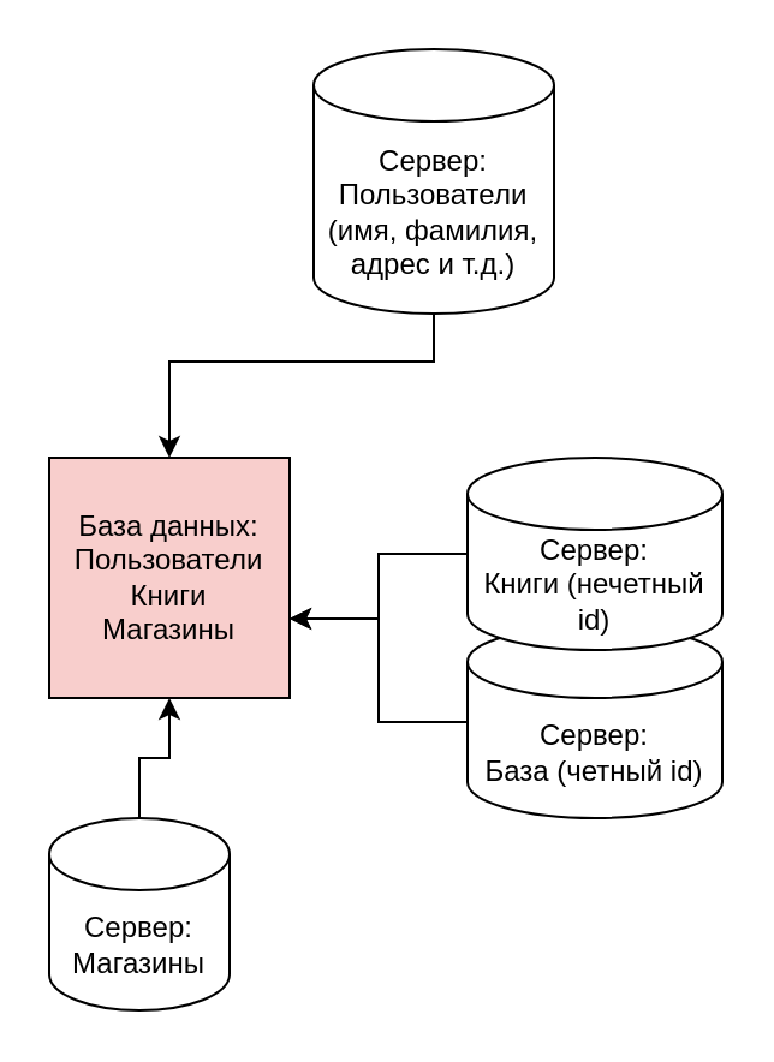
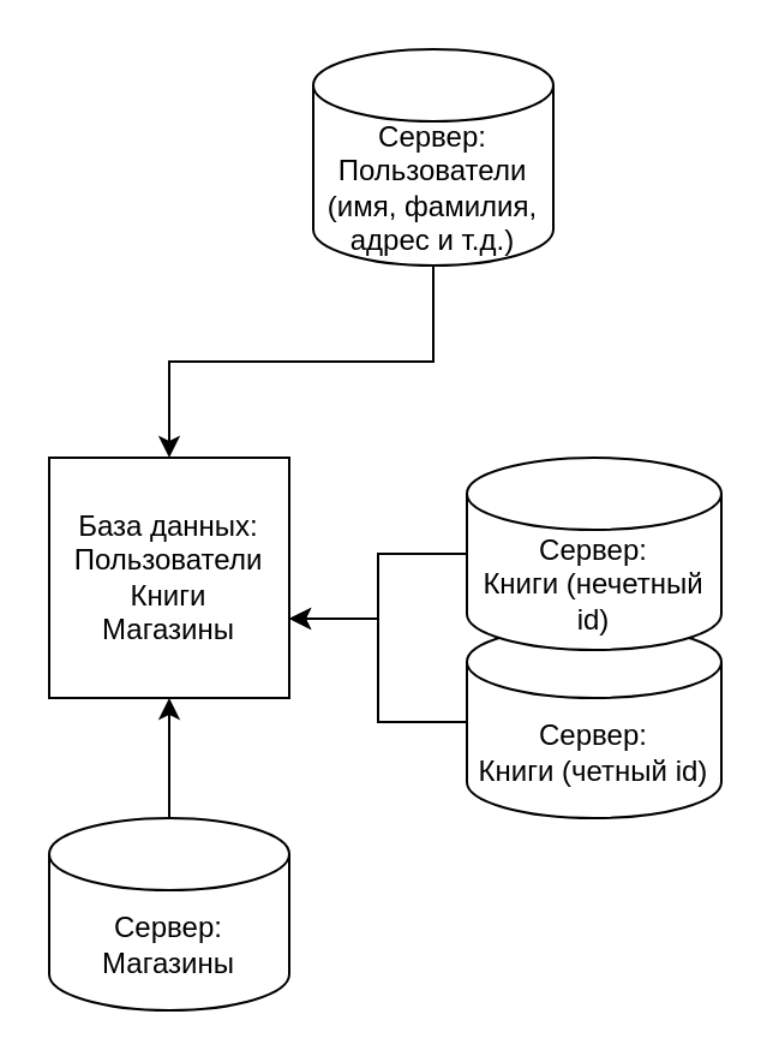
  <mxCell id="0" />
  <mxCell id="1" parent="0" />
- <mxCell id="2" value="База данных:&lt;br&gt;Пользователи&lt;br&gt;Книги&lt;br&gt;Магазины" style="whiteSpace=wrap;html=1;aspect=fixed;fillColor=#f8cecc;" vertex="1" parent="1"><mxGeometry x="20" y="190" width="100" height="100" as="geometry" /></mxCell>
+ <mxCell id="2" value="База данных:&lt;br&gt;Пользователи&lt;br&gt;Книги&lt;br&gt;Магазины" style="whiteSpace=wrap;html=1;aspect=fixed;" vertex="1" parent="1"><mxGeometry x="20" y="190" width="100" height="100" as="geometry" /></mxCell>
  <mxCell id="3" style="edgeStyle=orthogonalEdgeStyle;rounded=0;orthogonalLoop=1;jettySize=auto;html=1;entryX=0.5;entryY=1;entryDx=0;entryDy=0;" edge="1" parent="1" source="4" target="2"><mxGeometry relative="1" as="geometry" /></mxCell>
- <mxCell id="4" value="Сервер:&lt;br&gt;Магазины" style="shape=cylinder3;whiteSpace=wrap;html=1;boundedLbl=1;backgroundOutline=1;size=15;" vertex="1" parent="1"><mxGeometry x="20" y="340" width="75" height="80" as="geometry" /></mxCell>
+ <mxCell id="4" value="Сервер:&lt;br&gt;Магазины" style="shape=cylinder3;whiteSpace=wrap;html=1;boundedLbl=1;backgroundOutline=1;size=15;" vertex="1" parent="1"><mxGeometry x="20" y="340" width="100" height="80" as="geometry" /></mxCell>
  <mxCell id="5" style="edgeStyle=orthogonalEdgeStyle;rounded=0;orthogonalLoop=1;jettySize=auto;html=1;" edge="1" parent="1" source="6"><mxGeometry relative="1" as="geometry"><mxPoint x="120" y="257" as="targetPoint" /><Array as="points"><mxPoint x="157" y="300" /><mxPoint x="157" y="257" /></Array></mxGeometry></mxCell>
- <mxCell id="6" value="Сервер:&lt;br&gt;База (четный id)" style="shape=cylinder3;whiteSpace=wrap;html=1;boundedLbl=1;backgroundOutline=1;size=15;" vertex="1" parent="1"><mxGeometry x="194" y="260" width="106" height="80" as="geometry" /></mxCell>
+ <mxCell id="6" value="Сервер:&lt;br&gt;Книги (четный id)" style="shape=cylinder3;whiteSpace=wrap;html=1;boundedLbl=1;backgroundOutline=1;size=15;" vertex="1" parent="1"><mxGeometry x="194" y="260" width="106" height="80" as="geometry" /></mxCell>
  <mxCell id="7" style="edgeStyle=orthogonalEdgeStyle;rounded=0;orthogonalLoop=1;jettySize=auto;html=1;entryX=1;entryY=0.67;entryDx=0;entryDy=0;entryPerimeter=0;" edge="1" parent="1" source="8" target="2"><mxGeometry relative="1" as="geometry" /></mxCell>
  <mxCell id="8" value="Сервер:&lt;br&gt;Книги (нечетный id)" style="shape=cylinder3;whiteSpace=wrap;html=1;boundedLbl=1;backgroundOutline=1;size=15;" vertex="1" parent="1"><mxGeometry x="194" y="190" width="106" height="80" as="geometry" /></mxCell>
  <mxCell id="9" style="edgeStyle=orthogonalEdgeStyle;rounded=0;orthogonalLoop=1;jettySize=auto;html=1;" edge="1" parent="1" source="10"><mxGeometry relative="1" as="geometry"><mxPoint x="70" y="190" as="targetPoint" /><Array as="points"><mxPoint x="180" y="150" /><mxPoint x="70" y="150" /><mxPoint x="70" y="180" /></Array></mxGeometry></mxCell>
- <mxCell id="10" value="Сервер:&lt;br&gt;Пользователи (имя, фамилия, адрес и т.д.)" style="shape=cylinder3;whiteSpace=wrap;html=1;boundedLbl=1;backgroundOutline=1;size=15;" vertex="1" parent="1"><mxGeometry x="130" y="20" width="100" height="110" as="geometry" /></mxCell>
+ <mxCell id="10" value="Сервер:&lt;br&gt;Пользователи (имя, фамилия, адрес и т.д.)" style="shape=cylinder3;whiteSpace=wrap;html=1;boundedLbl=1;backgroundOutline=1;size=15;" vertex="1" parent="1"><mxGeometry x="130" y="20" width="100" height="90" as="geometry" /></mxCell>
